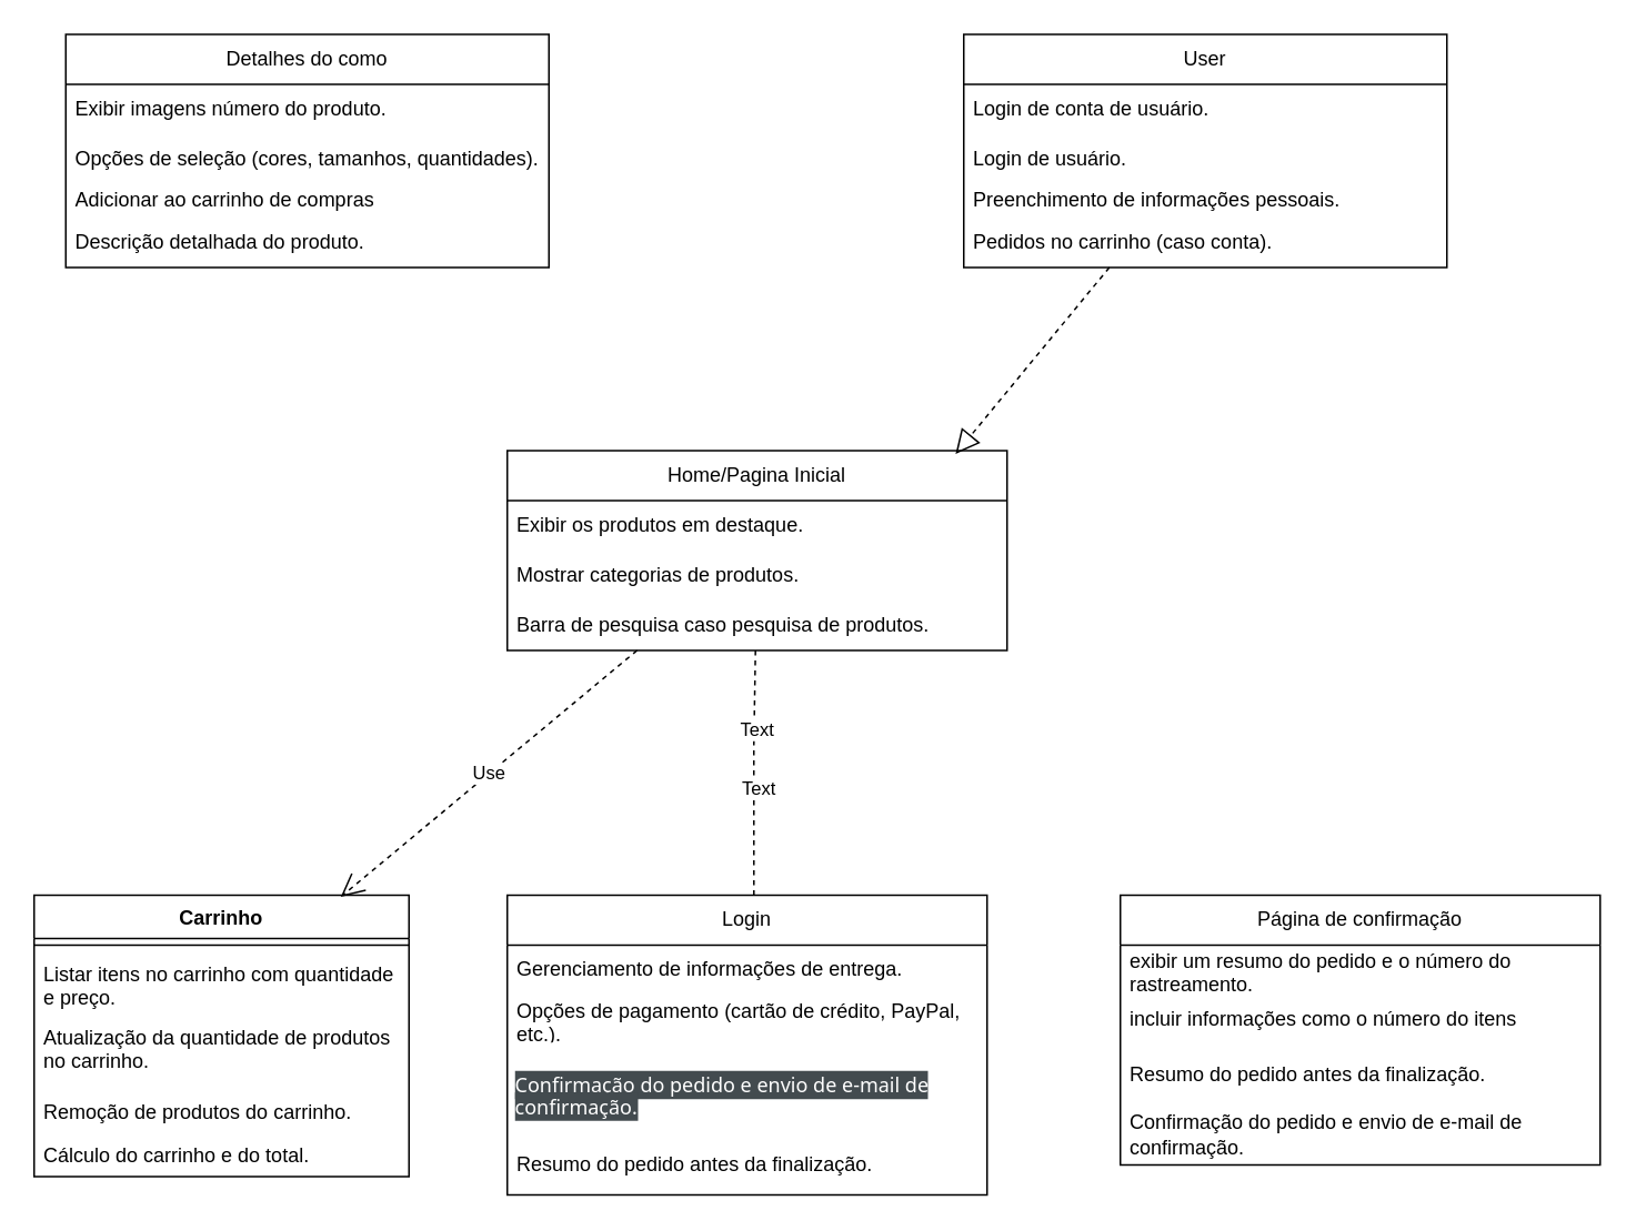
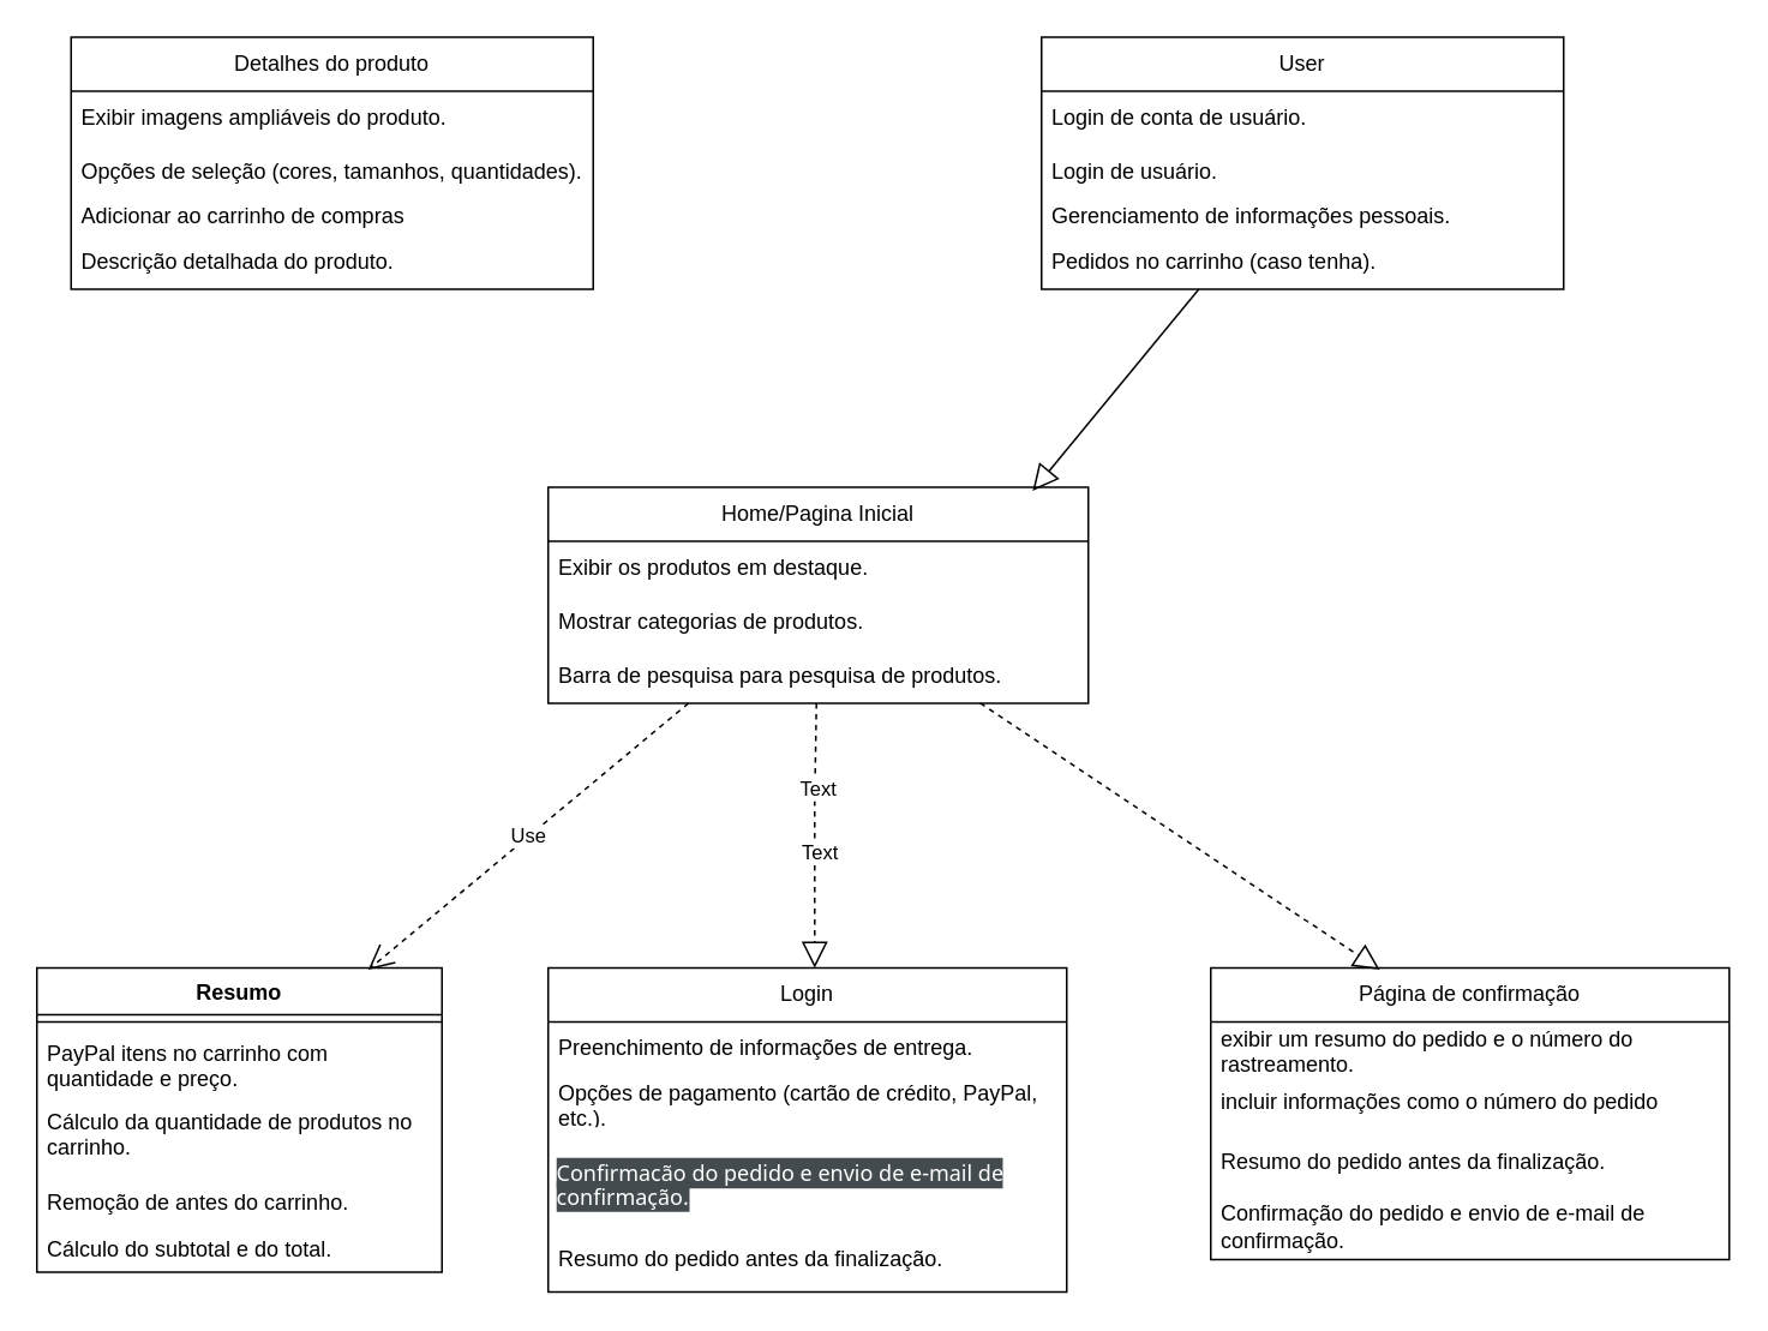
  <mxCell id="0" />
  <mxCell id="1" parent="0" />
  <mxCell id="2" value="Home/Pagina Inicial" style="swimlane;fontStyle=0;childLayout=stackLayout;horizontal=1;startSize=30;horizontalStack=0;resizeParent=1;resizeParentMax=0;resizeLast=0;collapsible=1;marginBottom=0;whiteSpace=wrap;html=1;" parent="1" vertex="1"><mxGeometry x="304" y="270" width="300" height="120" as="geometry" /></mxCell>
  <mxCell id="3" value="Exibir os produtos em destaque." style="text;strokeColor=none;fillColor=none;align=left;verticalAlign=middle;spacingLeft=4;spacingRight=4;overflow=hidden;points=[[0,0.5],[1,0.5]];portConstraint=eastwest;rotatable=0;whiteSpace=wrap;html=1;" parent="2" vertex="1"><mxGeometry y="30" width="300" height="30" as="geometry" /></mxCell>
  <mxCell id="4" value="Mostrar categorias de produtos." style="text;strokeColor=none;fillColor=none;align=left;verticalAlign=middle;spacingLeft=4;spacingRight=4;overflow=hidden;points=[[0,0.5],[1,0.5]];portConstraint=eastwest;rotatable=0;whiteSpace=wrap;html=1;" parent="2" vertex="1"><mxGeometry y="60" width="300" height="30" as="geometry" /></mxCell>
- <mxCell id="5" value="Barra de pesquisa caso pesquisa de produtos." style="text;strokeColor=none;fillColor=none;align=left;verticalAlign=middle;spacingLeft=4;spacingRight=4;overflow=hidden;points=[[0,0.5],[1,0.5]];portConstraint=eastwest;rotatable=0;whiteSpace=wrap;html=1;" parent="2" vertex="1"><mxGeometry y="90" width="300" height="30" as="geometry" /></mxCell>
- <mxCell id="6" value="Detalhes do como" style="swimlane;fontStyle=0;childLayout=stackLayout;horizontal=1;startSize=30;horizontalStack=0;resizeParent=1;resizeParentMax=0;resizeLast=0;collapsible=1;marginBottom=0;whiteSpace=wrap;html=1;" parent="1" vertex="1"><mxGeometry x="39" y="20" width="290" height="140" as="geometry" /></mxCell>
- <mxCell id="7" value="Exibir imagens número do produto." style="text;strokeColor=none;fillColor=none;align=left;verticalAlign=middle;spacingLeft=4;spacingRight=4;overflow=hidden;points=[[0,0.5],[1,0.5]];portConstraint=eastwest;rotatable=0;whiteSpace=wrap;html=1;" parent="6" vertex="1"><mxGeometry y="30" width="290" height="30" as="geometry" /></mxCell>
+ <mxCell id="5" value="Barra de pesquisa para pesquisa de produtos." style="text;strokeColor=none;fillColor=none;align=left;verticalAlign=middle;spacingLeft=4;spacingRight=4;overflow=hidden;points=[[0,0.5],[1,0.5]];portConstraint=eastwest;rotatable=0;whiteSpace=wrap;html=1;" parent="2" vertex="1"><mxGeometry y="90" width="300" height="30" as="geometry" /></mxCell>
+ <mxCell id="6" value="Detalhes do produto" style="swimlane;fontStyle=0;childLayout=stackLayout;horizontal=1;startSize=30;horizontalStack=0;resizeParent=1;resizeParentMax=0;resizeLast=0;collapsible=1;marginBottom=0;whiteSpace=wrap;html=1;" parent="1" vertex="1"><mxGeometry x="39" y="20" width="290" height="140" as="geometry" /></mxCell>
+ <mxCell id="7" value="Exibir imagens ampliáveis do produto." style="text;strokeColor=none;fillColor=none;align=left;verticalAlign=middle;spacingLeft=4;spacingRight=4;overflow=hidden;points=[[0,0.5],[1,0.5]];portConstraint=eastwest;rotatable=0;whiteSpace=wrap;html=1;" parent="6" vertex="1"><mxGeometry y="30" width="290" height="30" as="geometry" /></mxCell>
  <mxCell id="8" value="Opções de seleção (cores, tamanhos, quantidades)." style="text;strokeColor=none;fillColor=none;align=left;verticalAlign=middle;spacingLeft=4;spacingRight=4;overflow=hidden;points=[[0,0.5],[1,0.5]];portConstraint=eastwest;rotatable=0;whiteSpace=wrap;html=1;" parent="6" vertex="1"><mxGeometry y="60" width="290" height="30" as="geometry" /></mxCell>
  <mxCell id="9" value="Adicionar ao carrinho de compras" style="text;strokeColor=none;fillColor=none;align=left;verticalAlign=middle;spacingLeft=4;spacingRight=4;overflow=hidden;points=[[0,0.5],[1,0.5]];portConstraint=eastwest;rotatable=0;whiteSpace=wrap;html=1;" parent="6" vertex="1"><mxGeometry y="90" width="290" height="20" as="geometry" /></mxCell>
  <mxCell id="10" value="Descrição detalhada do produto." style="text;strokeColor=none;fillColor=none;align=left;verticalAlign=middle;spacingLeft=4;spacingRight=4;overflow=hidden;points=[[0,0.5],[1,0.5]];portConstraint=eastwest;rotatable=0;whiteSpace=wrap;html=1;" parent="6" vertex="1"><mxGeometry y="110" width="290" height="30" as="geometry" /></mxCell>
  <mxCell id="11" value="User" style="swimlane;fontStyle=0;childLayout=stackLayout;horizontal=1;startSize=30;horizontalStack=0;resizeParent=1;resizeParentMax=0;resizeLast=0;collapsible=1;marginBottom=0;whiteSpace=wrap;html=1;" parent="1" vertex="1"><mxGeometry x="578" y="20" width="290" height="140" as="geometry" /></mxCell>
  <mxCell id="12" value="Login de conta de usuário." style="text;strokeColor=none;fillColor=none;align=left;verticalAlign=middle;spacingLeft=4;spacingRight=4;overflow=hidden;points=[[0,0.5],[1,0.5]];portConstraint=eastwest;rotatable=0;whiteSpace=wrap;html=1;" parent="11" vertex="1"><mxGeometry y="30" width="290" height="30" as="geometry" /></mxCell>
  <mxCell id="13" value="Login de usuário." style="text;strokeColor=none;fillColor=none;align=left;verticalAlign=middle;spacingLeft=4;spacingRight=4;overflow=hidden;points=[[0,0.5],[1,0.5]];portConstraint=eastwest;rotatable=0;whiteSpace=wrap;html=1;" parent="11" vertex="1"><mxGeometry y="60" width="290" height="30" as="geometry" /></mxCell>
- <mxCell id="14" value="Preenchimento de informações pessoais." style="text;strokeColor=none;fillColor=none;align=left;verticalAlign=middle;spacingLeft=4;spacingRight=4;overflow=hidden;points=[[0,0.5],[1,0.5]];portConstraint=eastwest;rotatable=0;whiteSpace=wrap;html=1;" parent="11" vertex="1"><mxGeometry y="90" width="290" height="20" as="geometry" /></mxCell>
- <mxCell id="15" value="Pedidos no carrinho (caso conta)." style="text;strokeColor=none;fillColor=none;align=left;verticalAlign=middle;spacingLeft=4;spacingRight=4;overflow=hidden;points=[[0,0.5],[1,0.5]];portConstraint=eastwest;rotatable=0;whiteSpace=wrap;html=1;" parent="11" vertex="1"><mxGeometry y="110" width="290" height="30" as="geometry" /></mxCell>
- <mxCell id="16" value="" style="endArrow=block;dashed=1;endFill=0;endSize=12;html=1;rounded=0;entryX=0.897;entryY=0.017;entryDx=0;entryDy=0;entryPerimeter=0;" parent="1" source="11" target="2" edge="1"><mxGeometry width="160" relative="1" as="geometry"><mxPoint x="551" y="195" as="sourcePoint" /><mxPoint x="711" y="195" as="targetPoint" /></mxGeometry></mxCell>
+ <mxCell id="14" value="Gerenciamento de informações pessoais." style="text;strokeColor=none;fillColor=none;align=left;verticalAlign=middle;spacingLeft=4;spacingRight=4;overflow=hidden;points=[[0,0.5],[1,0.5]];portConstraint=eastwest;rotatable=0;whiteSpace=wrap;html=1;" parent="11" vertex="1"><mxGeometry y="90" width="290" height="20" as="geometry" /></mxCell>
+ <mxCell id="15" value="Pedidos no carrinho (caso tenha)." style="text;strokeColor=none;fillColor=none;align=left;verticalAlign=middle;spacingLeft=4;spacingRight=4;overflow=hidden;points=[[0,0.5],[1,0.5]];portConstraint=eastwest;rotatable=0;whiteSpace=wrap;html=1;" parent="11" vertex="1"><mxGeometry y="110" width="290" height="30" as="geometry" /></mxCell>
+ <mxCell id="16" value="" style="endArrow=block;dashed=0;endFill=0;endSize=12;html=1;rounded=0;entryX=0.897;entryY=0.017;entryDx=0;entryDy=0;entryPerimeter=0;" parent="1" source="11" target="2" edge="1"><mxGeometry width="160" relative="1" as="geometry"><mxPoint x="551" y="195" as="sourcePoint" /><mxPoint x="711" y="195" as="targetPoint" /></mxGeometry></mxCell>
  <mxCell id="17" value="Login" style="swimlane;fontStyle=0;childLayout=stackLayout;horizontal=1;startSize=30;horizontalStack=0;resizeParent=1;resizeParentMax=0;resizeLast=0;collapsible=1;marginBottom=0;whiteSpace=wrap;html=1;" parent="1" vertex="1"><mxGeometry x="304" y="537" width="288" height="180" as="geometry" /></mxCell>
- <mxCell id="18" value="Gerenciamento de informações de entrega." style="text;strokeColor=none;fillColor=none;align=left;verticalAlign=middle;spacingLeft=4;spacingRight=4;overflow=hidden;points=[[0,0.5],[1,0.5]];portConstraint=eastwest;rotatable=0;whiteSpace=wrap;html=1;" parent="17" vertex="1"><mxGeometry y="30" width="288" height="30" as="geometry" /></mxCell>
+ <mxCell id="18" value="Preenchimento de informações de entrega." style="text;strokeColor=none;fillColor=none;align=left;verticalAlign=middle;spacingLeft=4;spacingRight=4;overflow=hidden;points=[[0,0.5],[1,0.5]];portConstraint=eastwest;rotatable=0;whiteSpace=wrap;html=1;" parent="17" vertex="1"><mxGeometry y="30" width="288" height="30" as="geometry" /></mxCell>
  <mxCell id="19" value="Opções de pagamento (cartão de crédito, PayPal, etc.)." style="text;strokeColor=none;fillColor=none;align=left;verticalAlign=middle;spacingLeft=4;spacingRight=4;overflow=hidden;points=[[0,0.5],[1,0.5]];portConstraint=eastwest;rotatable=0;whiteSpace=wrap;html=1;" parent="17" vertex="1"><mxGeometry y="60" width="288" height="30" as="geometry" /></mxCell>
  <mxCell id="20" value="&lt;h5 style=&quot;line-height: 120%;&quot;&gt;&lt;br style=&quot;font-size: 12px;&quot;&gt;&lt;span style=&quot;color: rgb(255, 255, 255); font-family: Söhne, ui-sans-serif, system-ui, -apple-system, &amp;quot;Segoe UI&amp;quot;, Roboto, Ubuntu, Cantarell, &amp;quot;Noto Sans&amp;quot;, sans-serif, &amp;quot;Helvetica Neue&amp;quot;, Arial, &amp;quot;Apple Color Emoji&amp;quot;, &amp;quot;Segoe UI Emoji&amp;quot;, &amp;quot;Segoe UI Symbol&amp;quot;, &amp;quot;Noto Color Emoji&amp;quot;; font-style: normal; font-variant-ligatures: normal; font-variant-caps: normal; letter-spacing: normal; orphans: 2; text-indent: 0px; text-transform: none; widows: 2; word-spacing: 0px; -webkit-text-stroke-width: 0px; background-color: rgb(67, 75, 79); text-decoration-thickness: initial; text-decoration-style: initial; text-decoration-color: initial; float: none; font-weight: normal; display: inline !important; font-size: 12px;&quot;&gt;Confirmação do pedido e envio de e-mail de confirmação.&lt;/span&gt;&lt;/h5&gt;" style="text;html=1;strokeColor=none;fillColor=none;spacing=5;spacingTop=-20;whiteSpace=wrap;overflow=hidden;rounded=0;container=1;align=left;" parent="17" vertex="1"><mxGeometry y="90" width="288" height="54" as="geometry" /></mxCell>
  <mxCell id="21" value="Resumo do pedido antes da finalização." style="text;strokeColor=none;fillColor=none;align=left;verticalAlign=middle;spacingLeft=4;spacingRight=4;overflow=hidden;points=[[0,0.5],[1,0.5]];portConstraint=eastwest;rotatable=0;whiteSpace=wrap;html=1;" parent="17" vertex="1"><mxGeometry y="144" width="288" height="36" as="geometry" /></mxCell>
- <mxCell id="22" value="" style="endArrow=none;dashed=1;endFill=0;endSize=12;html=1;rounded=0;entryX=0.514;entryY=0;entryDx=0;entryDy=0;entryPerimeter=0;" parent="1" source="2" target="17" edge="1"><mxGeometry width="160" relative="1" as="geometry"><mxPoint x="209" y="411" as="sourcePoint" /><mxPoint x="182" y="528" as="targetPoint" /><Array as="points"><mxPoint x="452" y="447" /></Array></mxGeometry></mxCell>
+ <mxCell id="22" value="" style="endArrow=block;dashed=1;endFill=0;endSize=12;html=1;rounded=0;entryX=0.514;entryY=0;entryDx=0;entryDy=0;entryPerimeter=0;" parent="1" source="2" target="17" edge="1"><mxGeometry width="160" relative="1" as="geometry"><mxPoint x="209" y="411" as="sourcePoint" /><mxPoint x="182" y="528" as="targetPoint" /><Array as="points"><mxPoint x="452" y="447" /></Array></mxGeometry></mxCell>
  <mxCell id="23" value="Text" style="edgeLabel;html=1;align=center;verticalAlign=middle;resizable=0;points=[];" parent="22" vertex="1" connectable="0"><mxGeometry x="0.123" y="2" relative="1" as="geometry"><mxPoint as="offset" /></mxGeometry></mxCell>
  <mxCell id="24" value="Text" style="edgeLabel;html=1;align=center;verticalAlign=middle;resizable=0;points=[];" parent="22" vertex="1" connectable="0"><mxGeometry x="-0.361" y="1" relative="1" as="geometry"><mxPoint as="offset" /></mxGeometry></mxCell>
- <mxCell id="25" value="Carrinho" style="swimlane;fontStyle=1;align=center;verticalAlign=top;childLayout=stackLayout;horizontal=1;startSize=26;horizontalStack=0;resizeParent=1;resizeParentMax=0;resizeLast=0;collapsible=1;marginBottom=0;whiteSpace=wrap;html=1;" parent="1" vertex="1"><mxGeometry x="20" y="537" width="225" height="169" as="geometry" /></mxCell>
+ <mxCell id="25" value="Resumo" style="swimlane;fontStyle=1;align=center;verticalAlign=top;childLayout=stackLayout;horizontal=1;startSize=26;horizontalStack=0;resizeParent=1;resizeParentMax=0;resizeLast=0;collapsible=1;marginBottom=0;whiteSpace=wrap;html=1;" parent="1" vertex="1"><mxGeometry x="20" y="537" width="225" height="169" as="geometry" /></mxCell>
  <mxCell id="26" value="" style="line;strokeWidth=1;fillColor=none;align=left;verticalAlign=middle;spacingTop=-1;spacingLeft=3;spacingRight=3;rotatable=0;labelPosition=right;points=[];portConstraint=eastwest;strokeColor=inherit;" parent="25" vertex="1"><mxGeometry y="26" width="225" height="8" as="geometry" /></mxCell>
- <mxCell id="27" value="Listar itens no carrinho com quantidade e preço." style="text;strokeColor=none;fillColor=none;align=left;verticalAlign=top;spacingLeft=4;spacingRight=4;overflow=hidden;rotatable=0;points=[[0,0.5],[1,0.5]];portConstraint=eastwest;whiteSpace=wrap;html=1;" parent="25" vertex="1"><mxGeometry y="34" width="225" height="38" as="geometry" /></mxCell>
- <mxCell id="28" value="Atualização da quantidade de produtos no carrinho." style="text;strokeColor=none;fillColor=none;align=left;verticalAlign=top;spacingLeft=4;spacingRight=4;overflow=hidden;rotatable=0;points=[[0,0.5],[1,0.5]];portConstraint=eastwest;whiteSpace=wrap;html=1;" parent="25" vertex="1"><mxGeometry y="72" width="225" height="45" as="geometry" /></mxCell>
- <mxCell id="29" value="Remoção de produtos do carrinho." style="text;strokeColor=none;fillColor=none;align=left;verticalAlign=top;spacingLeft=4;spacingRight=4;overflow=hidden;rotatable=0;points=[[0,0.5],[1,0.5]];portConstraint=eastwest;whiteSpace=wrap;html=1;" parent="25" vertex="1"><mxGeometry y="117" width="225" height="26" as="geometry" /></mxCell>
- <mxCell id="30" value="Cálculo do carrinho e do total." style="text;strokeColor=none;fillColor=none;align=left;verticalAlign=top;spacingLeft=4;spacingRight=4;overflow=hidden;rotatable=0;points=[[0,0.5],[1,0.5]];portConstraint=eastwest;whiteSpace=wrap;html=1;" parent="25" vertex="1"><mxGeometry y="143" width="225" height="26" as="geometry" /></mxCell>
+ <mxCell id="27" value="PayPal itens no carrinho com quantidade e preço." style="text;strokeColor=none;fillColor=none;align=left;verticalAlign=top;spacingLeft=4;spacingRight=4;overflow=hidden;rotatable=0;points=[[0,0.5],[1,0.5]];portConstraint=eastwest;whiteSpace=wrap;html=1;" parent="25" vertex="1"><mxGeometry y="34" width="225" height="38" as="geometry" /></mxCell>
+ <mxCell id="28" value="Cálculo da quantidade de produtos no carrinho." style="text;strokeColor=none;fillColor=none;align=left;verticalAlign=top;spacingLeft=4;spacingRight=4;overflow=hidden;rotatable=0;points=[[0,0.5],[1,0.5]];portConstraint=eastwest;whiteSpace=wrap;html=1;" parent="25" vertex="1"><mxGeometry y="72" width="225" height="45" as="geometry" /></mxCell>
+ <mxCell id="29" value="Remoção de antes do carrinho." style="text;strokeColor=none;fillColor=none;align=left;verticalAlign=top;spacingLeft=4;spacingRight=4;overflow=hidden;rotatable=0;points=[[0,0.5],[1,0.5]];portConstraint=eastwest;whiteSpace=wrap;html=1;" parent="25" vertex="1"><mxGeometry y="117" width="225" height="26" as="geometry" /></mxCell>
+ <mxCell id="30" value="Cálculo do subtotal e do total." style="text;strokeColor=none;fillColor=none;align=left;verticalAlign=top;spacingLeft=4;spacingRight=4;overflow=hidden;rotatable=0;points=[[0,0.5],[1,0.5]];portConstraint=eastwest;whiteSpace=wrap;html=1;" parent="25" vertex="1"><mxGeometry y="143" width="225" height="26" as="geometry" /></mxCell>
  <mxCell id="31" value="Use" style="endArrow=open;endSize=12;dashed=1;html=1;rounded=0;entryX=0.818;entryY=0.006;entryDx=0;entryDy=0;entryPerimeter=0;" parent="1" source="2" target="25" edge="1"><mxGeometry width="160" relative="1" as="geometry"><mxPoint x="65" y="429" as="sourcePoint" /><mxPoint x="225" y="429" as="targetPoint" /></mxGeometry></mxCell>
  <mxCell id="32" value="Página de confirmação" style="swimlane;fontStyle=0;childLayout=stackLayout;horizontal=1;startSize=30;horizontalStack=0;resizeParent=1;resizeParentMax=0;resizeLast=0;collapsible=1;marginBottom=0;whiteSpace=wrap;html=1;" parent="1" vertex="1"><mxGeometry x="672" y="537" width="288" height="162" as="geometry" /></mxCell>
  <mxCell id="33" value="exibir um resumo do pedido e o número do rastreamento. " style="text;strokeColor=none;fillColor=none;align=left;verticalAlign=middle;spacingLeft=4;spacingRight=4;overflow=hidden;points=[[0,0.5],[1,0.5]];portConstraint=eastwest;rotatable=0;whiteSpace=wrap;html=1;" parent="32" vertex="1"><mxGeometry y="30" width="288" height="30" as="geometry" /></mxCell>
- <mxCell id="34" value="incluir informações como o número do itens" style="text;strokeColor=none;fillColor=none;align=left;verticalAlign=middle;spacingLeft=4;spacingRight=4;overflow=hidden;points=[[0,0.5],[1,0.5]];portConstraint=eastwest;rotatable=0;whiteSpace=wrap;html=1;" parent="32" vertex="1"><mxGeometry y="60" width="288" height="30" as="geometry" /></mxCell>
+ <mxCell id="34" value="incluir informações como o número do pedido" style="text;strokeColor=none;fillColor=none;align=left;verticalAlign=middle;spacingLeft=4;spacingRight=4;overflow=hidden;points=[[0,0.5],[1,0.5]];portConstraint=eastwest;rotatable=0;whiteSpace=wrap;html=1;" parent="32" vertex="1"><mxGeometry y="60" width="288" height="30" as="geometry" /></mxCell>
  <mxCell id="35" value="Resumo do pedido antes da finalização." style="text;strokeColor=none;fillColor=none;align=left;verticalAlign=middle;spacingLeft=4;spacingRight=4;overflow=hidden;points=[[0,0.5],[1,0.5]];portConstraint=eastwest;rotatable=0;whiteSpace=wrap;html=1;" parent="32" vertex="1"><mxGeometry y="90" width="288" height="36" as="geometry" /></mxCell>
  <mxCell id="36" value="Confirmação do pedido e envio de e-mail de confirmação." style="text;strokeColor=none;fillColor=none;align=left;verticalAlign=middle;spacingLeft=4;spacingRight=4;overflow=hidden;points=[[0,0.5],[1,0.5]];portConstraint=eastwest;rotatable=0;whiteSpace=wrap;html=1;" parent="32" vertex="1"><mxGeometry y="126" width="288" height="36" as="geometry" /></mxCell>
+ <mxCell id="37" value="" style="endArrow=block;dashed=1;endFill=0;endSize=12;html=1;rounded=0;entryX=0.326;entryY=0.006;entryDx=0;entryDy=0;entryPerimeter=0;" parent="1" source="2" target="32" edge="1"><mxGeometry width="160" relative="1" as="geometry"><mxPoint x="569" y="429" as="sourcePoint" /><mxPoint x="729" y="429" as="targetPoint" /><Array as="points" /></mxGeometry></mxCell>
